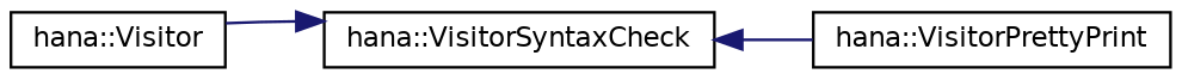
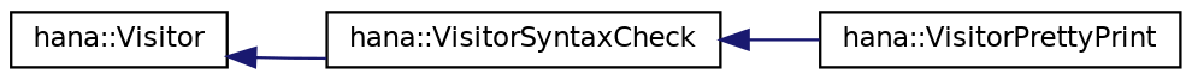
  digraph {
    rankdir=LR
    node [color=black fillcolor=white fontname=Helvetica fontsize=10 shape=record style=filled]
    edge [color=midnightblue dir=back fontname=Helvetica fontsize=10 labelfontname=Helvetica labelfontsize=10 style=solid]
    n1 [height=0.2 label="hana::Visitor" width=0.4]
    n2 [height=0.2 label="hana::VisitorSyntaxCheck" width=0.4]
    n3 [height=0.2 label="hana::VisitorPrettyPrint" width=0.4]
-   n2 -> n1
+   n1 -> n2
    n2 -> n3
  }
